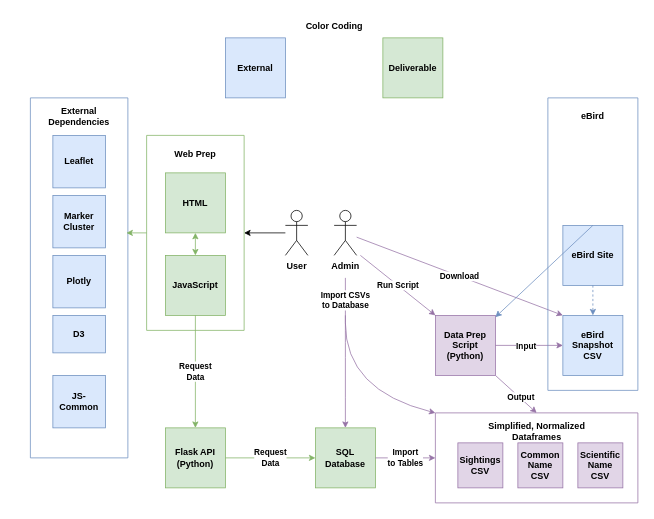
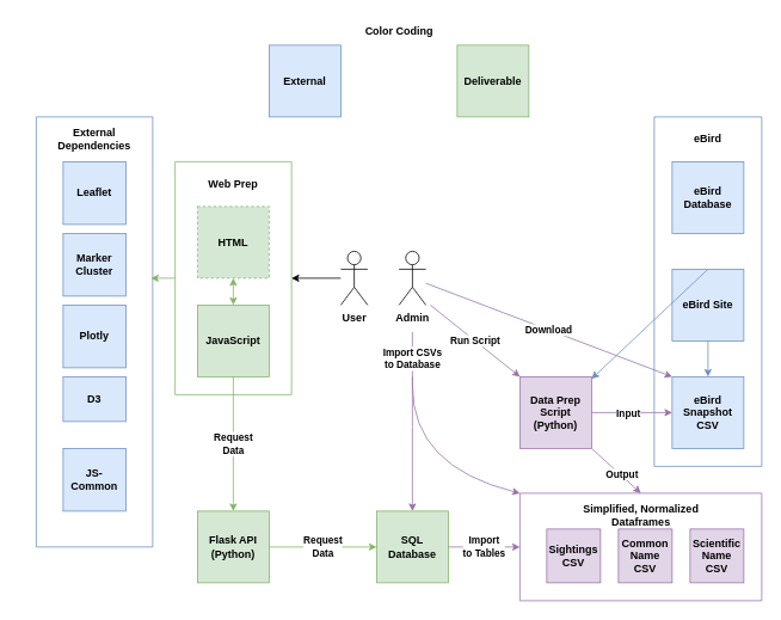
  <mxCell id="0" />
  <mxCell id="1" parent="0" />
  <mxCell id="2" value="Data Prep Script (Python)" style="whiteSpace=wrap;html=1;aspect=fixed;fillColor=#e1d5e7;strokeColor=#9673a6;fontStyle=1" vertex="1" parent="1"><mxGeometry x="580" y="420" width="80" height="80" as="geometry" /></mxCell>
  <mxCell id="3" value="" style="endArrow=classic;html=1;rounded=0;entryX=0;entryY=0.5;entryDx=0;entryDy=0;exitX=1;exitY=0.5;exitDx=0;exitDy=0;fillColor=#e1d5e7;strokeColor=#9673a6;fontStyle=1" edge="1" parent="1" source="2" target="36"><mxGeometry width="50" height="50" relative="1" as="geometry"><mxPoint x="420" y="500" as="sourcePoint" /><mxPoint x="470" y="450" as="targetPoint" /></mxGeometry></mxCell>
  <mxCell id="4" value="Input" style="edgeLabel;html=1;align=center;verticalAlign=middle;resizable=0;points=[];fontStyle=1" vertex="1" connectable="0" parent="3"><mxGeometry x="-0.114" relative="1" as="geometry"><mxPoint as="offset" /></mxGeometry></mxCell>
  <mxCell id="5" value="" style="swimlane;startSize=0;fillColor=#e1d5e7;strokeColor=#9673a6;fontStyle=1" vertex="1" parent="1"><mxGeometry x="580" y="550" width="270" height="120" as="geometry"><mxRectangle x="560" y="420" width="50" height="40" as="alternateBounds" /></mxGeometry></mxCell>
  <mxCell id="6" value="Sightings&lt;div&gt;CSV&lt;/div&gt;" style="whiteSpace=wrap;html=1;aspect=fixed;fillColor=#e1d5e7;strokeColor=#9673a6;fontStyle=1" vertex="1" parent="5"><mxGeometry x="30" y="40" width="60" height="60" as="geometry" /></mxCell>
  <mxCell id="7" value="Common Name&lt;div&gt;CSV&lt;/div&gt;" style="whiteSpace=wrap;html=1;aspect=fixed;fillColor=#e1d5e7;strokeColor=#9673a6;fontStyle=1" vertex="1" parent="5"><mxGeometry x="110" y="40" width="60" height="60" as="geometry" /></mxCell>
  <mxCell id="8" value="Scientific Name CSV" style="whiteSpace=wrap;html=1;aspect=fixed;fillColor=#e1d5e7;strokeColor=#9673a6;fontStyle=1" vertex="1" parent="5"><mxGeometry x="190" y="40" width="60" height="60" as="geometry" /></mxCell>
  <mxCell id="9" value="Simplified, Normalized Dataframes" style="text;html=1;align=center;verticalAlign=middle;whiteSpace=wrap;rounded=0;fontStyle=1" vertex="1" parent="5"><mxGeometry x="37.5" y="10" width="195" height="30" as="geometry" /></mxCell>
  <mxCell id="10" value="" style="endArrow=classic;html=1;rounded=0;exitX=1;exitY=1;exitDx=0;exitDy=0;entryX=0.5;entryY=0;entryDx=0;entryDy=0;fillColor=#e1d5e7;strokeColor=#9673a6;fontStyle=1" edge="1" parent="1" source="2" target="5"><mxGeometry width="50" height="50" relative="1" as="geometry"><mxPoint x="380" y="450" as="sourcePoint" /><mxPoint x="430" y="400" as="targetPoint" /></mxGeometry></mxCell>
  <mxCell id="11" value="Output" style="edgeLabel;html=1;align=center;verticalAlign=middle;resizable=0;points=[];fontStyle=1" vertex="1" connectable="0" parent="10"><mxGeometry x="0.179" y="1" relative="1" as="geometry"><mxPoint as="offset" /></mxGeometry></mxCell>
  <mxCell id="12" value="SQL Database" style="whiteSpace=wrap;html=1;aspect=fixed;fillColor=#d5e8d4;strokeColor=#82b366;fontStyle=1" vertex="1" parent="1"><mxGeometry x="420" y="570" width="80" height="80" as="geometry" /></mxCell>
  <mxCell id="13" value="Flask API&lt;div&gt;(Python)&lt;/div&gt;" style="whiteSpace=wrap;html=1;aspect=fixed;fillColor=#d5e8d4;strokeColor=#82b366;fontStyle=1" vertex="1" parent="1"><mxGeometry x="220" y="570" width="80" height="80" as="geometry" /></mxCell>
  <mxCell id="14" value="" style="swimlane;startSize=0;fillColor=#d5e8d4;strokeColor=#82b366;fontStyle=1" vertex="1" parent="1"><mxGeometry x="195" y="180" width="130" height="260" as="geometry"><mxRectangle x="175" y="50" width="50" height="40" as="alternateBounds" /></mxGeometry></mxCell>
- <mxCell id="15" value="HTML" style="whiteSpace=wrap;html=1;aspect=fixed;fillColor=#d5e8d4;strokeColor=#82b366;fontStyle=1" vertex="1" parent="14"><mxGeometry x="25" y="50" width="80" height="80" as="geometry" /></mxCell>
+ <mxCell id="15" value="HTML" style="whiteSpace=wrap;html=1;aspect=fixed;fillColor=#d5e8d4;strokeColor=#82b366;fontStyle=1;dashed=1;" vertex="1" parent="14"><mxGeometry x="25" y="50" width="80" height="80" as="geometry" /></mxCell>
  <mxCell id="16" value="JavaScript" style="whiteSpace=wrap;html=1;aspect=fixed;fillColor=#d5e8d4;strokeColor=#82b366;fontStyle=1" vertex="1" parent="14"><mxGeometry x="25" y="160" width="80" height="80" as="geometry" /></mxCell>
  <mxCell id="17" value="Web Prep" style="text;html=1;align=center;verticalAlign=middle;whiteSpace=wrap;rounded=0;fontStyle=1" vertex="1" parent="14"><mxGeometry x="35" y="10" width="60" height="30" as="geometry" /></mxCell>
  <mxCell id="18" value="" style="endArrow=classic;startArrow=classic;html=1;rounded=0;entryX=0.5;entryY=0;entryDx=0;entryDy=0;exitX=0.5;exitY=1;exitDx=0;exitDy=0;fillColor=#d5e8d4;strokeColor=#82b366;fontStyle=1" edge="1" parent="14" source="15" target="16"><mxGeometry width="50" height="50" relative="1" as="geometry"><mxPoint x="60" y="340" as="sourcePoint" /><mxPoint x="110" y="290" as="targetPoint" /></mxGeometry></mxCell>
  <mxCell id="19" value="Request&lt;div&gt;Data&lt;/div&gt;" style="endArrow=classic;html=1;rounded=0;exitX=0.5;exitY=1;exitDx=0;exitDy=0;entryX=0.5;entryY=0;entryDx=0;entryDy=0;fillColor=#d5e8d4;strokeColor=#82b366;fontStyle=1" edge="1" parent="1" source="16" target="13"><mxGeometry width="50" height="50" relative="1" as="geometry"><mxPoint x="420" y="500" as="sourcePoint" /><mxPoint x="470" y="450" as="targetPoint" /></mxGeometry></mxCell>
  <mxCell id="20" value="Request&lt;div&gt;Data&lt;/div&gt;" style="endArrow=classic;html=1;rounded=0;exitX=1;exitY=0.5;exitDx=0;exitDy=0;entryX=0;entryY=0.5;entryDx=0;entryDy=0;fillColor=#d5e8d4;strokeColor=#82b366;fontStyle=1" edge="1" parent="1" source="13" target="12"><mxGeometry width="50" height="50" relative="1" as="geometry"><mxPoint x="330" y="770" as="sourcePoint" /><mxPoint x="380" y="720" as="targetPoint" /></mxGeometry></mxCell>
  <mxCell id="21" value="Import&lt;div&gt;to Tables&lt;/div&gt;" style="endArrow=classic;html=1;rounded=0;fillColor=#e1d5e7;strokeColor=#9673a6;exitX=1;exitY=0.5;exitDx=0;exitDy=0;entryX=0;entryY=0.5;entryDx=0;entryDy=0;fontStyle=1" edge="1" parent="1" source="12" target="5"><mxGeometry width="50" height="50" relative="1" as="geometry"><mxPoint x="470" y="740" as="sourcePoint" /><mxPoint x="560" y="750" as="targetPoint" /></mxGeometry></mxCell>
  <mxCell id="22" value="" style="swimlane;startSize=0;fillColor=#dae8fc;strokeColor=#6c8ebf;fontStyle=1" vertex="1" parent="1"><mxGeometry x="40" width="130" height="480" as="geometry" y="130"><mxRectangle x="20" y="-60" width="50" height="40" as="alternateBounds" /></mxGeometry></mxCell>
  <mxCell id="23" value="External&lt;div&gt;Dependencies&lt;/div&gt;" style="text;html=1;align=center;verticalAlign=middle;whiteSpace=wrap;rounded=0;fontStyle=1" vertex="1" parent="22"><mxGeometry x="-20" y="10" width="170" height="30" as="geometry" /></mxCell>
  <mxCell id="24" value="Plotly" style="whiteSpace=wrap;html=1;aspect=fixed;fillColor=#dae8fc;strokeColor=#6c8ebf;fontStyle=1" vertex="1" parent="22"><mxGeometry x="30" y="210" width="70" height="70" as="geometry" /></mxCell>
  <mxCell id="25" value="D3" style="whiteSpace=wrap;html=1;aspect=fixed;fillColor=#dae8fc;strokeColor=#6c8ebf;fontStyle=1" vertex="1" parent="22"><mxGeometry x="30" y="290" width="70" height="50" as="geometry" /></mxCell>
  <mxCell id="26" value="JS-Common" style="whiteSpace=wrap;html=1;aspect=fixed;fillColor=#dae8fc;strokeColor=#6c8ebf;fontStyle=1" vertex="1" parent="22"><mxGeometry x="30" y="370" width="70" height="70" as="geometry" /></mxCell>
  <mxCell id="27" value="Leaflet" style="whiteSpace=wrap;html=1;aspect=fixed;fillColor=#dae8fc;strokeColor=#6c8ebf;fontStyle=1" vertex="1" parent="22"><mxGeometry x="30" y="50" width="70" height="70" as="geometry" /></mxCell>
  <mxCell id="28" value="Marker&lt;div&gt;Cluster&lt;/div&gt;" style="whiteSpace=wrap;html=1;aspect=fixed;fillColor=#dae8fc;strokeColor=#6c8ebf;fontStyle=1" vertex="1" parent="22"><mxGeometry x="30" y="130" width="70" height="70" as="geometry" /></mxCell>
  <mxCell id="29" value="Admin" style="shape=umlActor;verticalLabelPosition=bottom;verticalAlign=top;html=1;outlineConnect=0;fontStyle=1" vertex="1" parent="1"><mxGeometry x="445" y="280" width="30" height="60" as="geometry" /></mxCell>
  <mxCell id="30" value="Download" style="endArrow=classic;html=1;rounded=0;entryX=0;entryY=0;entryDx=0;entryDy=0;fillColor=#e1d5e7;strokeColor=#9673a6;fontStyle=1" edge="1" parent="1" source="29" target="36"><mxGeometry width="50" height="50" relative="1" as="geometry"><mxPoint x="420" y="500" as="sourcePoint" /><mxPoint x="470" y="450" as="targetPoint" /></mxGeometry></mxCell>
  <mxCell id="31" value="" style="swimlane;startSize=0;fillColor=#dae8fc;strokeColor=#6c8ebf;fillStyle=hatch;fontStyle=1" vertex="1" parent="1"><mxGeometry x="730" width="120" height="390" as="geometry" y="130"><mxRectangle x="690" width="50" height="40" as="alternateBounds" /></mxGeometry></mxCell>
  <mxCell id="32" value="eBird&amp;nbsp;&lt;span style=&quot;background-color: initial;&quot;&gt;Site&lt;/span&gt;" style="whiteSpace=wrap;html=1;aspect=fixed;fillColor=#dae8fc;strokeColor=#6c8ebf;fontStyle=1" vertex="1" parent="31"><mxGeometry x="20" y="170" width="80" height="80" as="geometry" /></mxCell>
+ <mxCell id="33" value="eBird Database" style="whiteSpace=wrap;html=1;aspect=fixed;fillColor=#dae8fc;strokeColor=#6c8ebf;fontStyle=1" vertex="1" parent="31"><mxGeometry x="20" y="50" width="80" height="80" as="geometry" /></mxCell>
  <mxCell id="34" value="" style="endArrow=classic;html=1;rounded=0;exitX=0.5;exitY=0;exitDx=0;exitDy=0;fillColor=#dae8fc;strokeColor=#6c8ebf;fontStyle=1;" edge="1" parent="31" source="32" target="2"><mxGeometry width="50" height="50" relative="1" as="geometry"><mxPoint x="-330" y="410" as="sourcePoint" /><mxPoint x="-280" y="360" as="targetPoint" /></mxGeometry></mxCell>
  <mxCell id="35" value="eBird" style="text;html=1;align=center;verticalAlign=middle;whiteSpace=wrap;rounded=0;fontStyle=1" vertex="1" parent="31"><mxGeometry x="30" y="10" width="60" height="30" as="geometry" /></mxCell>
  <mxCell id="36" value="eBird&lt;div&gt;Snapshot&lt;/div&gt;&lt;div&gt;CSV&lt;/div&gt;" style="whiteSpace=wrap;html=1;aspect=fixed;fillColor=#dae8fc;strokeColor=#6c8ebf;fontStyle=1" vertex="1" parent="31"><mxGeometry x="20" y="290" width="80" height="80" as="geometry" /></mxCell>
- <mxCell id="37" value="" style="endArrow=classic;html=1;rounded=0;exitX=0.5;exitY=1;exitDx=0;exitDy=0;entryX=0.5;entryY=0;entryDx=0;entryDy=0;fillColor=#dae8fc;strokeColor=#6c8ebf;fontStyle=1;dashed=1;" edge="1" parent="31" source="32" target="36"><mxGeometry width="50" height="50" relative="1" as="geometry"><mxPoint x="-40.938" y="340" as="sourcePoint" /><mxPoint x="60" y="280" as="targetPoint" /></mxGeometry></mxCell>
+ <mxCell id="37" value="" style="endArrow=classic;html=1;rounded=0;exitX=0.5;exitY=1;exitDx=0;exitDy=0;entryX=0.5;entryY=0;entryDx=0;entryDy=0;fillColor=#dae8fc;strokeColor=#6c8ebf;fontStyle=1" edge="1" parent="31" source="32" target="36"><mxGeometry width="50" height="50" relative="1" as="geometry"><mxPoint x="-40.938" y="340" as="sourcePoint" /><mxPoint x="60" y="280" as="targetPoint" /></mxGeometry></mxCell>
  <mxCell id="38" value="Run Script" style="endArrow=classic;html=1;rounded=0;entryX=0;entryY=0;entryDx=0;entryDy=0;fillColor=#e1d5e7;strokeColor=#9673a6;fontStyle=1" edge="1" parent="1" target="2"><mxGeometry width="50" height="50" relative="1" as="geometry"><mxPoint x="480" y="340" as="sourcePoint" /><mxPoint x="470" y="350" as="targetPoint" /></mxGeometry></mxCell>
  <mxCell id="39" value="User" style="shape=umlActor;verticalLabelPosition=bottom;verticalAlign=top;html=1;outlineConnect=0;fontStyle=1" vertex="1" parent="1"><mxGeometry x="380" y="280" width="30" height="60" as="geometry" /></mxCell>
  <mxCell id="40" value="" style="endArrow=classic;html=1;rounded=0;entryX=1;entryY=0.5;entryDx=0;entryDy=0;fontStyle=1" edge="1" parent="1" source="39" target="14"><mxGeometry width="50" height="50" relative="1" as="geometry"><mxPoint x="420" y="500" as="sourcePoint" /><mxPoint x="470" y="450" as="targetPoint" /></mxGeometry></mxCell>
  <mxCell id="41" value="" style="endArrow=classic;html=1;rounded=0;exitX=0;exitY=0.5;exitDx=0;exitDy=0;entryX=0.985;entryY=0.375;entryDx=0;entryDy=0;fillColor=#d5e8d4;strokeColor=#82b366;entryPerimeter=0;fontStyle=1" edge="1" parent="1" source="14" target="22"><mxGeometry width="50" height="50" relative="1" as="geometry"><mxPoint x="490" y="220" as="sourcePoint" /><mxPoint x="540" y="170" as="targetPoint" /></mxGeometry></mxCell>
  <mxCell id="42" value="External" style="whiteSpace=wrap;html=1;aspect=fixed;fillColor=#dae8fc;strokeColor=#6c8ebf;fontStyle=1" vertex="1" parent="1"><mxGeometry x="300" y="50" width="80" height="80" as="geometry" /></mxCell>
  <mxCell id="43" value="Deliverable" style="whiteSpace=wrap;html=1;aspect=fixed;fillColor=#d5e8d4;strokeColor=#82b366;fontStyle=1" vertex="1" parent="1"><mxGeometry x="510" y="50" width="80" height="80" as="geometry" /></mxCell>
  <mxCell id="44" value="Color Coding" style="text;html=1;align=center;verticalAlign=middle;whiteSpace=wrap;rounded=0;fontStyle=1" vertex="1" parent="1"><mxGeometry x="337.5" y="20" width="215" height="30" as="geometry" /></mxCell>
  <mxCell id="45" value="Import CSVs&lt;div&gt;to Database&lt;/div&gt;" style="endArrow=none;html=1;rounded=0;fillColor=#e1d5e7;strokeColor=#9673a6;fontStyle=1" edge="1" parent="1"><mxGeometry width="50" height="50" relative="1" as="geometry"><mxPoint x="460" y="430" as="sourcePoint" /><mxPoint x="460" y="370" as="targetPoint" /></mxGeometry></mxCell>
  <mxCell id="46" value="" style="curved=1;endArrow=classic;html=1;rounded=0;entryX=0;entryY=0;entryDx=0;entryDy=0;fillColor=#e1d5e7;strokeColor=#9673a6;fontStyle=1" edge="1" parent="1" target="5"><mxGeometry width="50" height="50" relative="1" as="geometry"><mxPoint x="460" y="430" as="sourcePoint" /><mxPoint x="552.5" y="470" as="targetPoint" /><Array as="points"><mxPoint x="460" y="520" /></Array></mxGeometry></mxCell>
  <mxCell id="47" value="" style="curved=1;endArrow=classic;html=1;rounded=0;entryX=0.5;entryY=0;entryDx=0;entryDy=0;fillColor=#e1d5e7;strokeColor=#9673a6;fontStyle=1" edge="1" parent="1" target="12"><mxGeometry width="50" height="50" relative="1" as="geometry"><mxPoint x="460" y="420" as="sourcePoint" /><mxPoint x="420" y="470" as="targetPoint" /></mxGeometry></mxCell>
